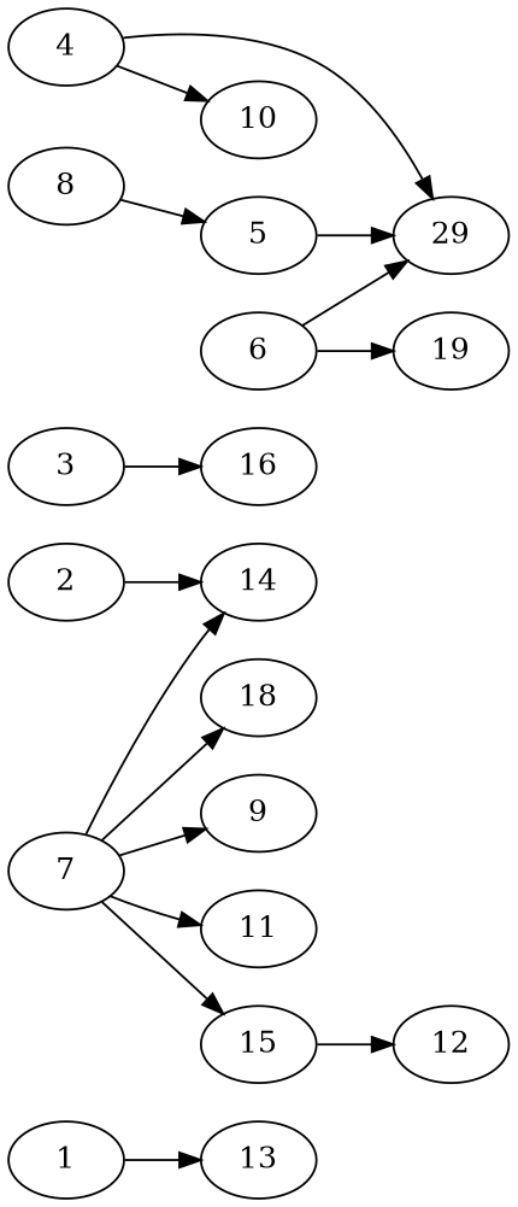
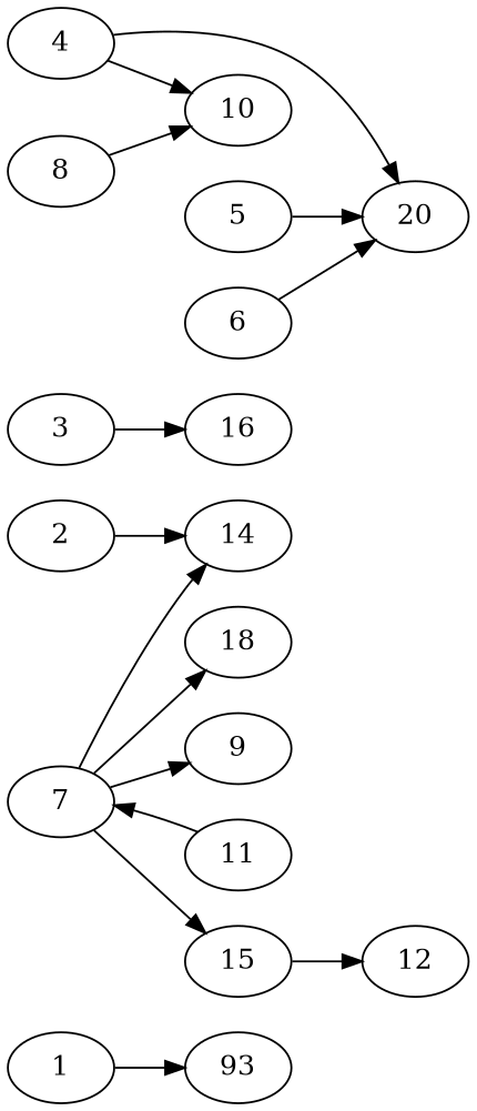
  digraph {
    rankdir=LR
    node [alpha=0.04]
    1 [alpha=0.18 expect_size=32664576]
-   13 [alpha=0.12 expect_size=47943680]
+   13 [alpha=0.12 expect_size=47943680 label=93]
    2 [expect_size=27788288]
    14 [alpha=0.19 expect_size=41475072]
    3 [alpha=0.17 expect_size=9118720]
    16 [alpha=0.05 expect_size=36790272]
    4 [alpha=0.05 expect_size=28913664]
    10 [alpha=0.15 expect_size=5526528]
-   20 [alpha=0.14 expect_size=15490048 label=29]
+   20 [alpha=0.14 expect_size=15490048]
    18 [alpha=0.13 expect_size=22960128]
-   19 [alpha=0.10 expect_size=45308928]
    5 [alpha=0.13 expect_size=50178048]
    6 [alpha=0.08 expect_size=16892928]
    7 [alpha=0.06 expect_size=29186048]
    9 [alpha=0.07 expect_size=10245120]
    11 [alpha=0.16 expect_size=43080704]
    15 [expect_size=52139008]
    12 [alpha=0.11 expect_size=38559744]
    8 [alpha=0.09 expect_size=31272960]
    1 -> 13
    2 -> 14
    3 -> 16
    4 -> 10
    4 -> 20
    5 -> 20
    6 -> 20
-   6 -> 19
    7 -> 14
    7 -> 18
    7 -> 9
-   7 -> 11
+   11 -> 7
    7 -> 15
    15 -> 12
-   8 -> 5
+   8 -> 10
  }
